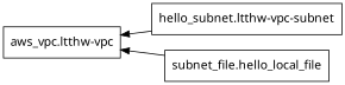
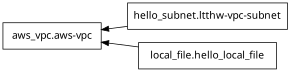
  digraph {
    rankdir=RL
    node [fontname="sans-serif" shape=rect]
    n1 [label="hello_subnet.ltthw-vpc-subnet"]
-   n2 [label="aws_vpc.ltthw-vpc"]
-   n3 [label="subnet_file.hello_local_file"]
+   n2 [label="aws_vpc.aws-vpc"]
+   n3 [label="local_file.hello_local_file"]
    n1 -> n2
    n3 -> n2
  }
